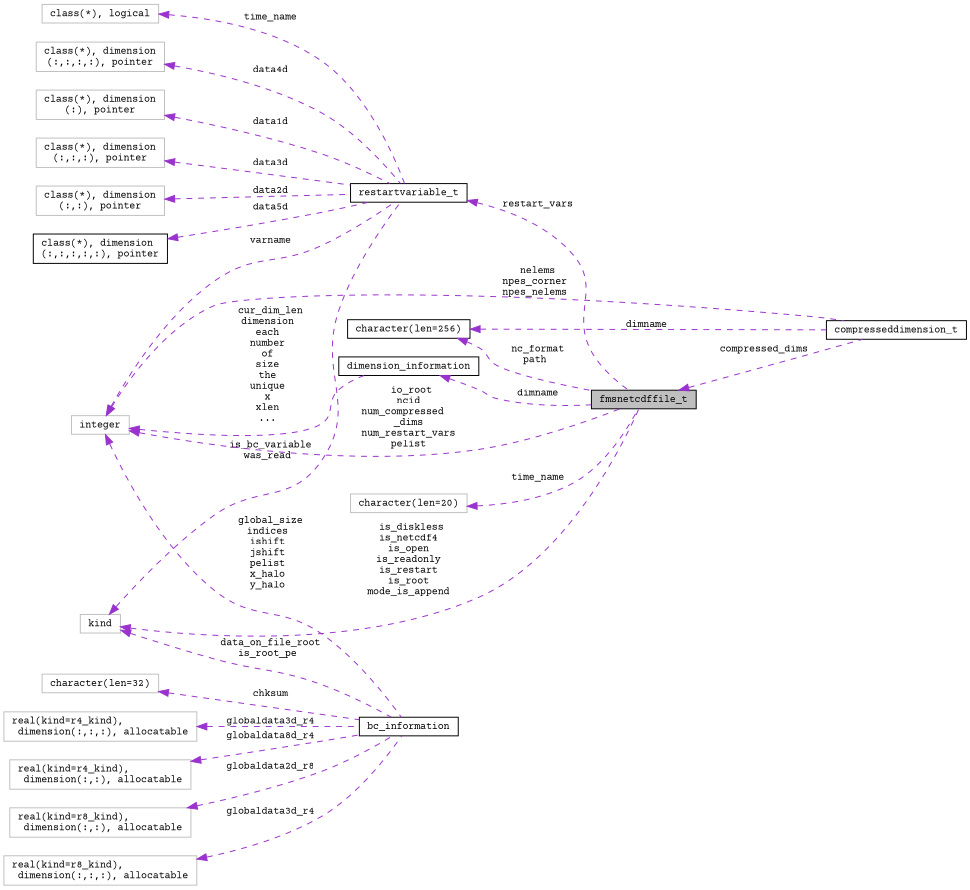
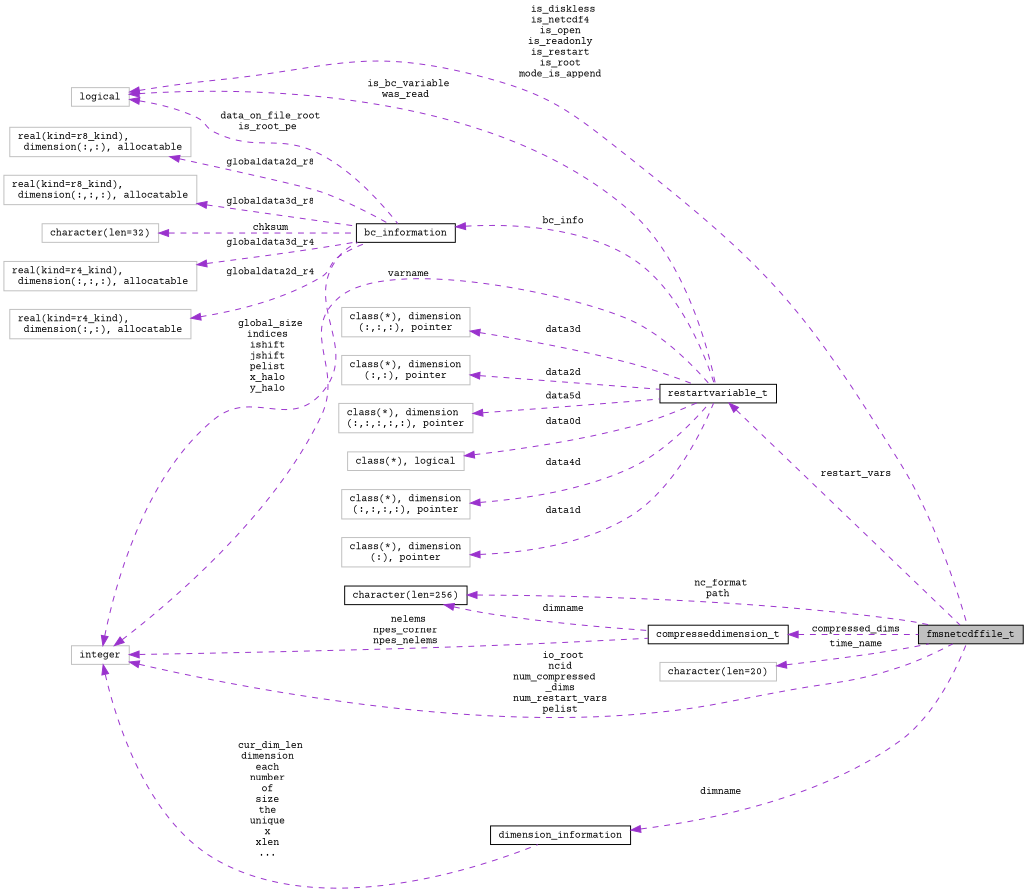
  digraph {
    fontname="Courier Prime"
    rankdir=LR
    node [color=grey75 fillcolor=white fontname="Courier Prime" fontsize=10 shape=record style=filled]
    edge [color=darkorchid3 dir=back fontname="Courier Prime" fontsize=10 labelfontname=Helvetica labelfontsize=10 style=dashed]
    n1 [color=black fillcolor=grey75 fontcolor=black height=0.2 label=fmsnetcdffile_t width=0.4]
-   n2 [height=0.2 label=kind width=0.4]
+   n2 [height=0.2 label=logical width=0.4]
    n3 [color=black height=0.2 label=restartvariable_t width=0.4]
    n4 [color=black height=0.2 label=bc_information width=0.4]
    n5 [color=black height=0.2 label="character(len=256)" width=0.4]
    n6 [color=black height=0.2 label=compresseddimension_t width=0.4]
    n7 [height=0.2 label="character(len=20)" width=0.4]
    n8 [height=0.2 label=integer width=0.4]
    n9 [color=black height=0.2 label=dimension_information width=0.4]
    n10 [height=0.2 label="class(*), dimension\l(:,:,:), pointer" width=0.4]
    n11 [height=0.2 label="class(*), dimension\l(:,:), pointer" width=0.4]
-   n12 [color=black height=0.2 label="class(*), dimension\l(:,:,:,:,:), pointer" width=0.4]
+   n12 [height=0.2 label="class(*), dimension\l(:,:,:,:,:), pointer" width=0.4]
    n13 [height=0.2 label="class(*), logical" width=0.4]
    n14 [height=0.2 label="class(*), dimension\l(:,:,:,:), pointer" width=0.4]
    n15 [height=0.2 label="class(*), dimension\l(:), pointer" width=0.4]
    n16 [height=0.2 label="real(kind=r8_kind),\l dimension(:,:), allocatable" width=0.4]
    n17 [height=0.2 label="real(kind=r8_kind),\l dimension(:,:,:), allocatable" width=0.4]
    n18 [height=0.2 label="character(len=32)" width=0.4]
    n19 [height=0.2 label="real(kind=r4_kind),\l dimension(:,:,:), allocatable" width=0.4]
    n20 [height=0.2 label="real(kind=r4_kind),\l dimension(:,:), allocatable" width=0.4]
    n2 -> n1 [label=" is_diskless\nis_netcdf4\nis_open\nis_readonly\nis_restart\nis_root\nmode_is_append"]
    n2 -> n3 [label=" is_bc_variable\nwas_read"]
    n2 -> n4 [label=" data_on_file_root\nis_root_pe"]
    n3 -> n1 [label=" restart_vars"]
+   n4 -> n3 [label=" bc_info"]
    n5 -> n1 [label=" nc_format\npath"]
    n5 -> n6 [label=" dimname"]
-   n1 -> n6 [label=" compressed_dims"]
+   n6 -> n1 [label=" compressed_dims"]
    n7 -> n1 [label=" time_name"]
    n8 -> n1 [label=" io_root\nncid\nnum_compressed\l_dims\nnum_restart_vars\npelist"]
    n8 -> n3 [label=" varname"]
    n8 -> n4 [label=" global_size\nindices\nishift\njshift\npelist\nx_halo\ny_halo"]
    n8 -> n6 [label=" nelems\nnpes_corner\nnpes_nelems"]
    n8 -> n9 [label=" cur_dim_len\ndimension\neach\nnumber\nof\nsize\nthe\nunique\nx\nxlen\n..."]
    n9 -> n1 [label=" dimname"]
    n10 -> n3 [label=" data3d"]
    n11 -> n3 [label=" data2d"]
    n12 -> n3 [label=" data5d"]
-   n13 -> n3 [label=" time_name"]
+   n13 -> n3 [label=" data0d"]
    n14 -> n3 [label=" data4d"]
    n15 -> n3 [label=" data1d"]
    n16 -> n4 [label=" globaldata2d_r8"]
-   n17 -> n4 [label=" globaldata3d_r4"]
+   n17 -> n4 [label=" globaldata3d_r8"]
    n18 -> n4 [label=" chksum"]
    n19 -> n4 [label=" globaldata3d_r4"]
-   n20 -> n4 [label=" globaldata8d_r4"]
+   n20 -> n4 [label=" globaldata2d_r4"]
  }
